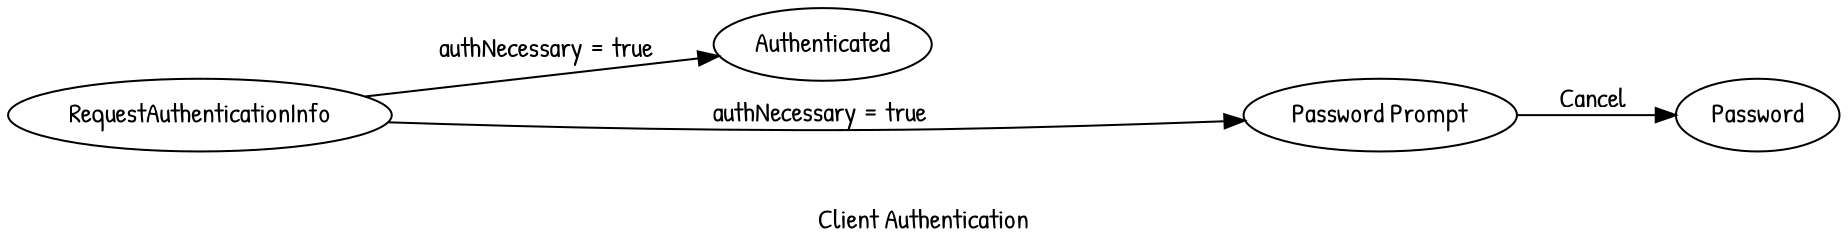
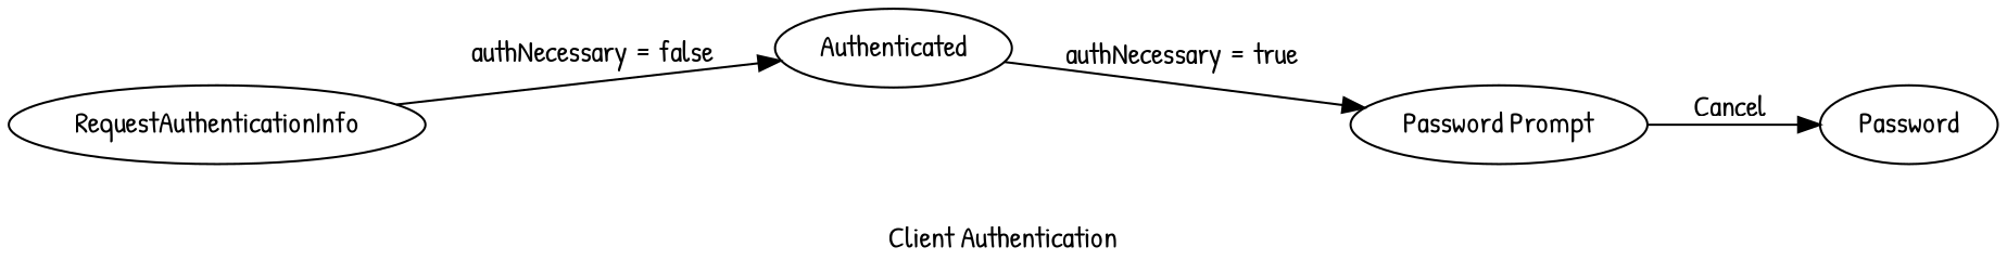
  digraph {
    fontname="Patrick Hand"
    label="Client Authentication"
    rankdir=LR
    node [fontname="Patrick Hand"]
    edge [fontname="Patrick Hand"]
    RequestAuthenticationInfo
    Authenticated
    "Password Prompt"
    n4 [label=Password]
-   RequestAuthenticationInfo -> Authenticated [label=" authNecessary = true  "]
-   RequestAuthenticationInfo -> "Password Prompt" [label=" authNecessary = true  "]
+   RequestAuthenticationInfo -> Authenticated [label=" authNecessary = false  "]
+   Authenticated -> "Password Prompt" [label=" authNecessary = true  "]
    "Password Prompt" -> n4 [label=" Cancel  "]
  }
